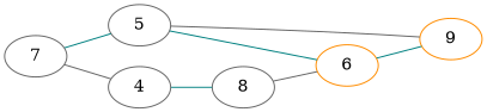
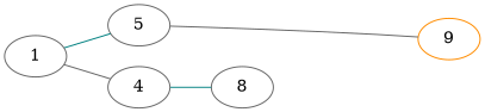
  graph {
    rankdir=LR
    node [color=gray40]
    edge [color=teal]
    5
    4
    n3 [color=darkorange label=9]
-   6 [color=darkorange]
    n5 [label=8]
-   1 [label=7]
+   1
    subgraph sub_1 {
      rank=same
      5
      4
    }
    5 -- n3 [color=gray40]
-   5 -- 6
    4 -- n5 [weight=2]
-   6 -- n3
-   n5 -- 6 [color=gray40 weight=2]
    1 -- 5
    1 -- 4 [color=gray40]
  }
